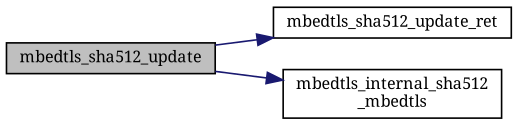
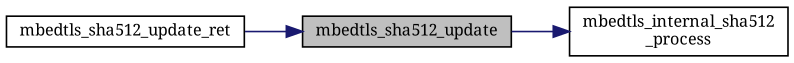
  digraph {
    fontname="Noto Serif"
    rankdir=LR
    node [color=black fillcolor=white fontname="Noto Serif" fontsize=10 shape=record style=filled]
    edge [color=midnightblue fontname="Noto Serif" fontsize=10 labelfontname=Helvetica labelfontsize=10 style=solid]
    n1 [fillcolor=grey75 fontcolor=black height=0.2 label=mbedtls_sha512_update width=0.4]
    n2 [height=0.2 label=mbedtls_sha512_update_ret width=0.4]
-   n3 [height=0.2 label="mbedtls_internal_sha512\l_mbedtls" width=0.4]
-   n1 -> n2
+   n3 [height=0.2 label="mbedtls_internal_sha512\l_process" width=0.4]
+   n2 -> n1
    n1 -> n3
  }
